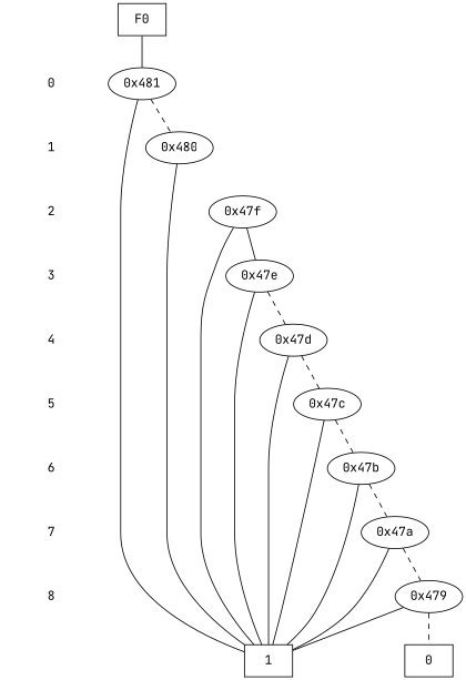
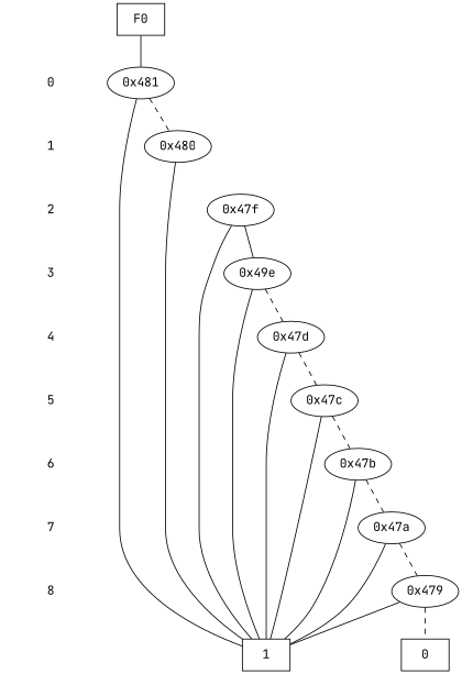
  digraph {
    fontname="JetBrains Mono"
    node [fontname="JetBrains Mono" shape=plaintext]
    edge [dir=none fontname="JetBrains Mono"]
    "CONST NODES" [style=invis]
    " 0 "
    " 1 "
    " 2 "
    " 3 "
    " 4 "
    " 5 "
    " 6 "
    " 7 "
    " 8 "
    F0 [shape=box]
    "0x481" [shape=""]
    "0x480" [shape=""]
    "0x47f" [shape=""]
-   "0x47e" [shape=""]
+   "0x47e" [label="0x49e" shape=""]
    "0x47d" [shape=""]
    "0x47c" [shape=""]
    "0x47b" [shape=""]
    "0x47a" [shape=""]
    "0x479" [shape=""]
    n21 [label=0 shape=box]
    n22 [label=1 shape=box]
    subgraph sub_1 {
      "CONST NODES"
      " 0 "
      " 1 "
      " 2 "
      " 3 "
      " 4 "
      " 5 "
      " 6 "
      " 7 "
      " 8 "
    }
    subgraph sub_2 {
      rank=same
      F0
    }
    subgraph sub_3 {
      rank=same
      " 0 "
      "0x481"
    }
    subgraph sub_4 {
      rank=same
      " 1 "
      "0x480"
    }
    subgraph sub_5 {
      rank=same
      " 2 "
      "0x47f"
    }
    subgraph sub_6 {
      rank=same
      " 3 "
      "0x47e"
    }
    subgraph sub_7 {
      rank=same
      " 4 "
      "0x47d"
    }
    subgraph sub_8 {
      rank=same
      " 5 "
      "0x47c"
    }
    subgraph sub_9 {
      rank=same
      " 6 "
      "0x47b"
    }
    subgraph sub_10 {
      rank=same
      " 7 "
      "0x47a"
    }
    subgraph sub_11 {
      rank=same
      " 8 "
      "0x479"
    }
    subgraph sub_12 {
      rank=same
      "CONST NODES"
      subgraph sub_13 {
        rank=same
        n21
        n22
      }
    }
    " 0 " -> " 1 " [style=invis]
    " 1 " -> " 2 " [style=invis]
    " 2 " -> " 3 " [style=invis]
    " 3 " -> " 4 " [style=invis]
    " 4 " -> " 5 " [style=invis]
    " 5 " -> " 6 " [style=invis]
    " 6 " -> " 7 " [style=invis]
    " 7 " -> " 8 " [style=invis]
    " 8 " -> "CONST NODES" [style=invis]
    F0 -> "0x481" [style=solid]
    "0x481" -> "0x480" [style=dashed]
    "0x481" -> n22
    "0x480" -> n22
    "0x47f" -> "0x47e" [style=solid]
    "0x47f" -> n22
    "0x47e" -> "0x47d" [style=dashed]
    "0x47e" -> n22
    "0x47d" -> "0x47c" [style=dashed]
    "0x47d" -> n22
    "0x47c" -> "0x47b" [style=dashed]
    "0x47c" -> n22
    "0x47b" -> "0x47a" [style=dashed]
    "0x47b" -> n22
    "0x47a" -> "0x479" [style=dashed]
    "0x47a" -> n22
    "0x479" -> n21 [style=dashed]
    "0x479" -> n22
  }
